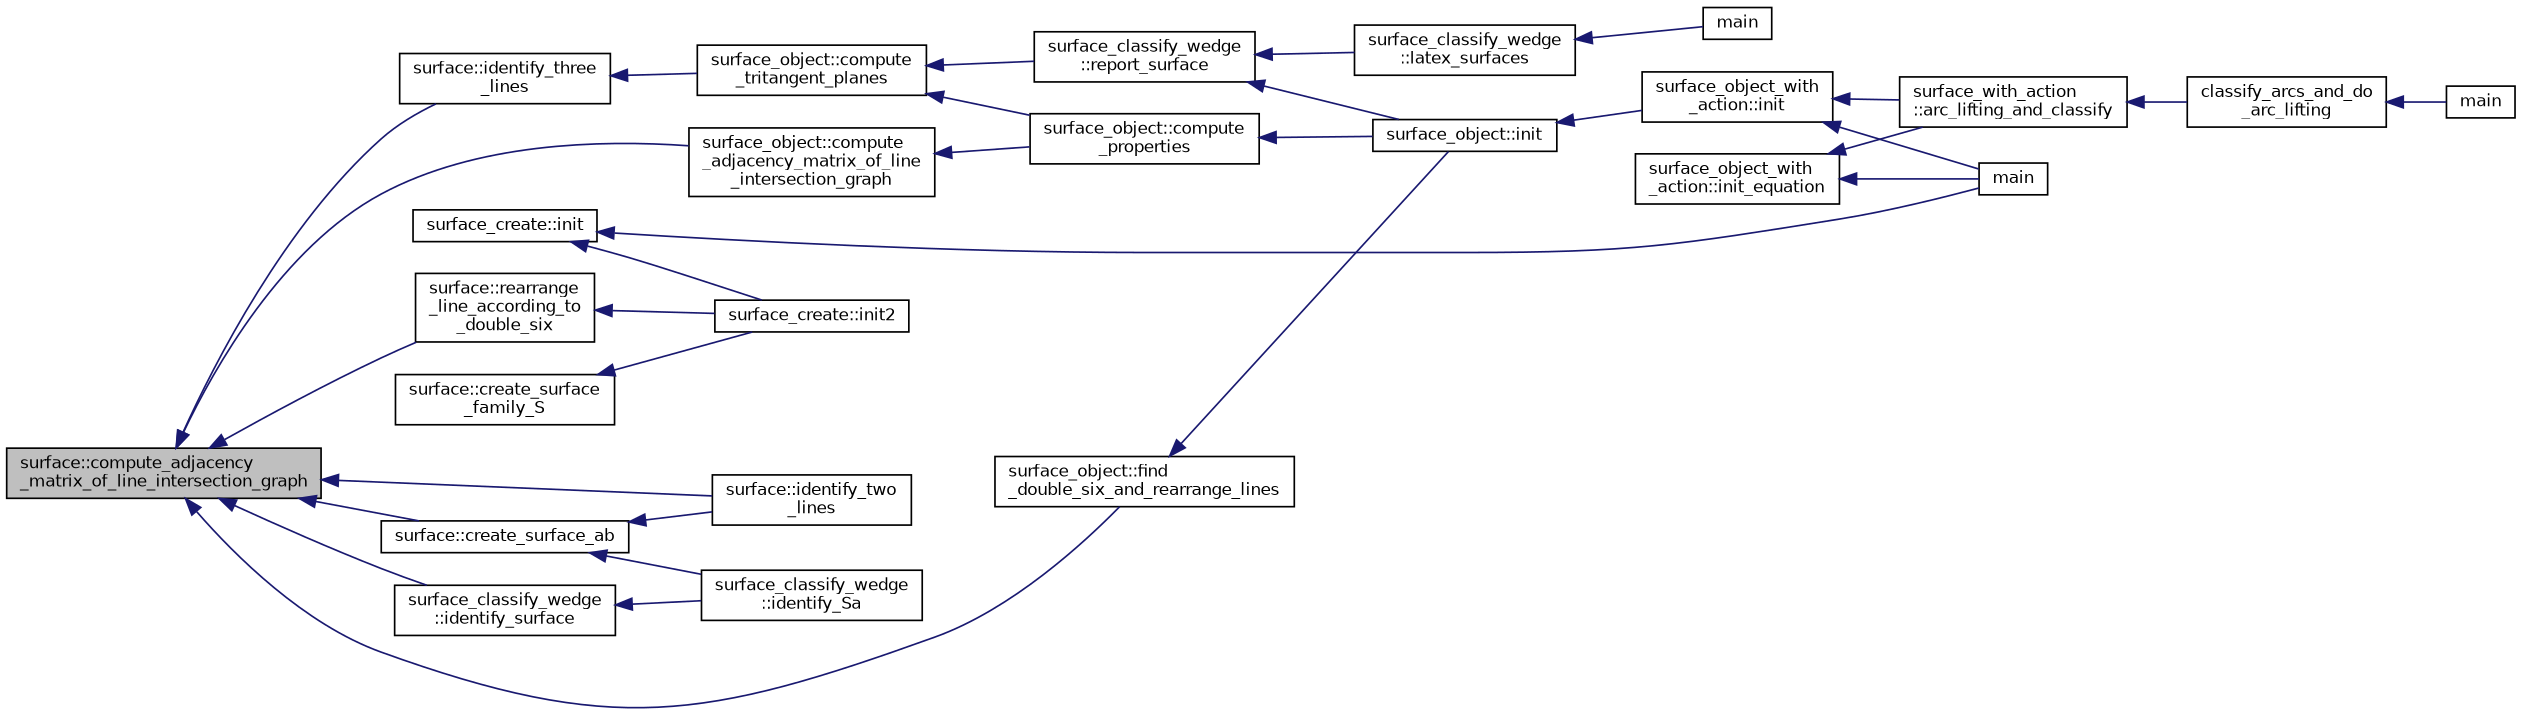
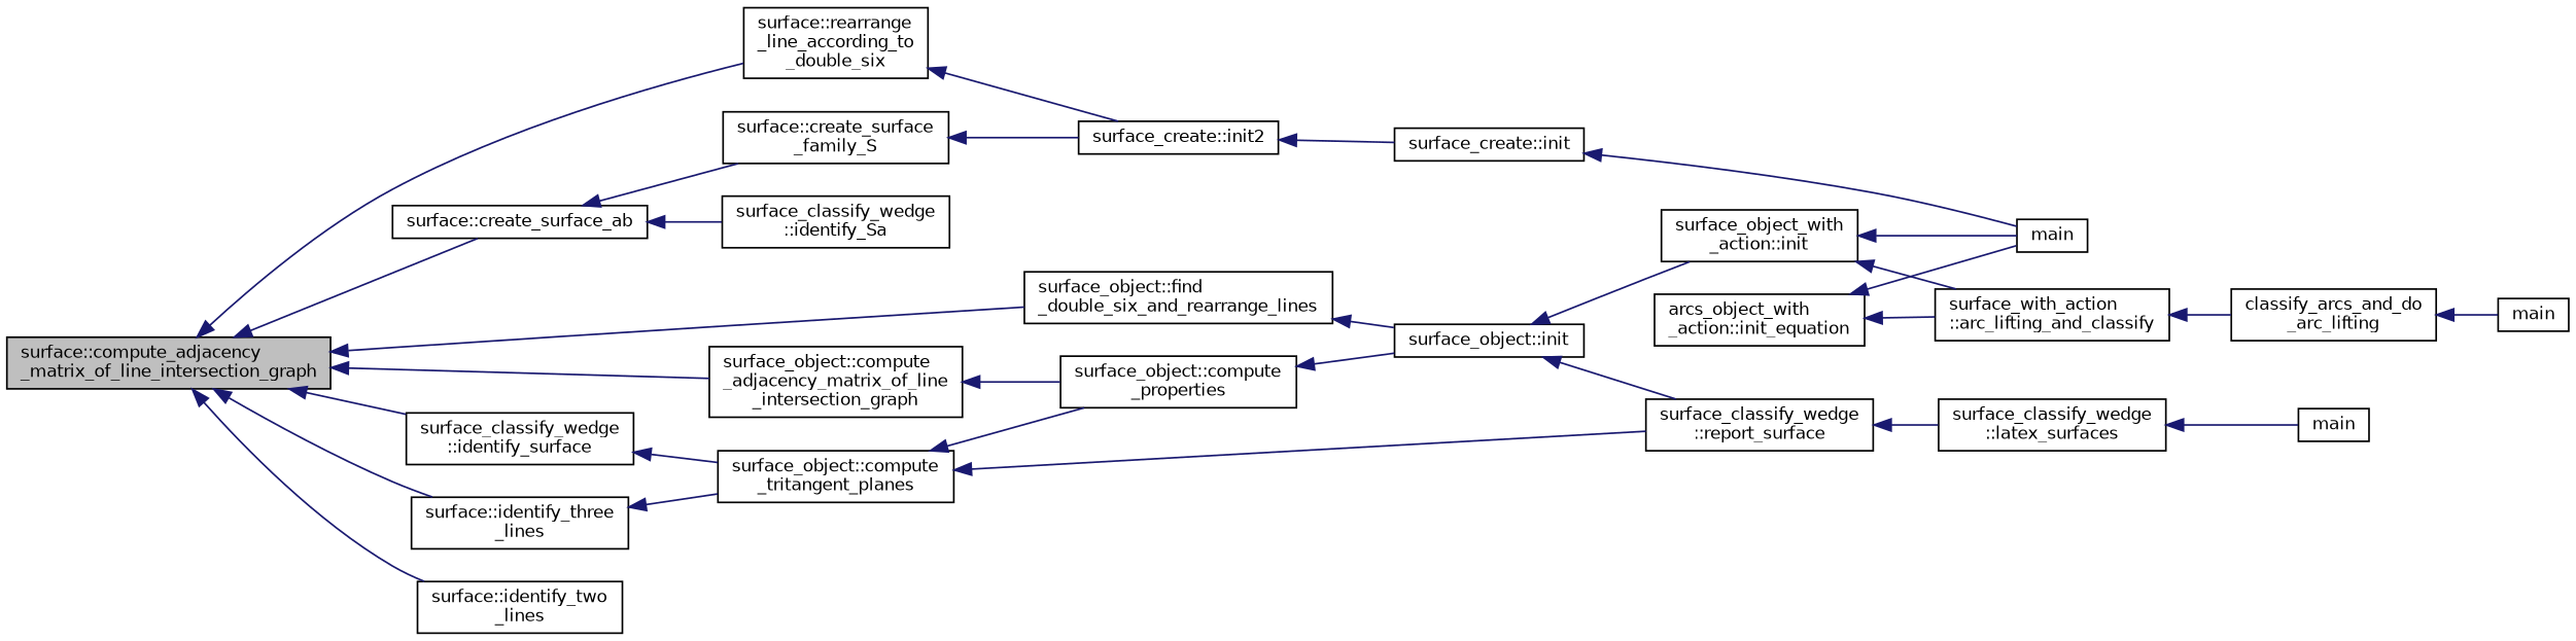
  digraph {
    rankdir=LR
    node [color=black fillcolor=white fontname=Helvetica fontsize=10 shape=record style=filled]
    edge [color=midnightblue dir=back fontname=Helvetica fontsize=10 labelfontname=Helvetica labelfontsize=10 style=solid]
    n1 [fillcolor=grey75 fontcolor=black height=0.2 label="surface::compute_adjacency\l_matrix_of_line_intersection_graph" width=0.4]
    n2 [height=0.2 label="surface::create_surface_ab" width=0.4]
    n3 [height=0.2 label="surface::identify_two\l_lines" width=0.4]
    n4 [height=0.2 label="surface::identify_three\l_lines" width=0.4]
    n5 [height=0.2 label="surface::rearrange\l_line_according_to\l_double_six" width=0.4]
    n6 [height=0.2 label="surface_object::find\l_double_six_and_rearrange_lines" width=0.4]
    n7 [height=0.2 label="surface_object::compute\l_adjacency_matrix_of_line\l_intersection_graph" width=0.4]
    n8 [height=0.2 label="surface_classify_wedge\l::identify_surface" width=0.4]
    n9 [height=0.2 label="surface::create_surface\l_family_S" width=0.4]
    n10 [height=0.2 label="surface_classify_wedge\l::identify_Sa" width=0.4]
    n11 [height=0.2 label="surface_object::compute\l_tritangent_planes" width=0.4]
    n12 [height=0.2 label="surface_create::init2" width=0.4]
    n13 [height=0.2 label="surface_object::init" width=0.4]
    n14 [height=0.2 label="surface_object::compute\l_properties" width=0.4]
    n15 [height=0.2 label="surface_create::init" width=0.4]
    n16 [height=0.2 label=main width=0.4]
    n17 [height=0.2 label="surface_classify_wedge\l::report_surface" width=0.4]
    n18 [height=0.2 label="surface_classify_wedge\l::latex_surfaces" width=0.4]
    n19 [height=0.2 label="surface_object_with\l_action::init" width=0.4]
-   n20 [height=0.2 label="surface_object_with\l_action::init_equation" width=0.4]
+   n20 [height=0.2 label="arcs_object_with\l_action::init_equation" width=0.4]
    n21 [height=0.2 label="surface_with_action\l::arc_lifting_and_classify" width=0.4]
    n22 [height=0.2 label="classify_arcs_and_do\l_arc_lifting" width=0.4]
    n23 [height=0.2 label=main width=0.4]
    n24 [height=0.2 label=main width=0.4]
    n1 -> n2
    n1 -> n3
    n1 -> n4
    n1 -> n5
    n1 -> n6
    n1 -> n7
    n1 -> n8
-   n2 -> n3
+   n2 -> n9
    n2 -> n10
    n4 -> n11
    n5 -> n12
    n6 -> n13
    n7 -> n14
-   n8 -> n10
+   n8 -> n11
    n9 -> n12
    n11 -> n14
    n11 -> n17
-   n15 -> n12
-   n17 -> n13
+   n12 -> n15
+   n13 -> n17
    n13 -> n19
    n14 -> n13
    n15 -> n16
    n17 -> n18
    n18 -> n24
    n19 -> n16
    n19 -> n21
    n20 -> n16
    n20 -> n21
    n21 -> n22
    n22 -> n23
  }
